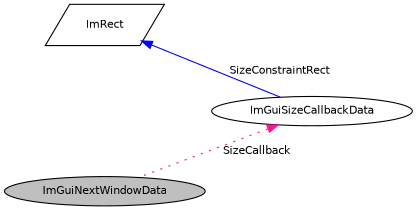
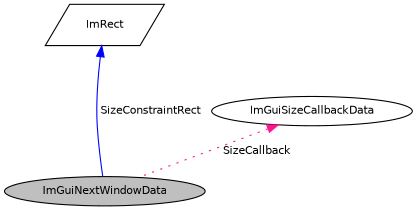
  digraph {
    node [color=black fillcolor=white fontname=Helvetica fontsize=10 shape=ellipse style=filled]
    edge [dir=back fontname=Helvetica fontsize=10 labelfontname=Helvetica labelfontsize=10]
    n1 [fillcolor=grey75 fontcolor=black height=0.2 label=ImGuiNextWindowData width=0.4]
    n2 [height=0.2 label=ImRect shape=parallelogram width=0.4]
    n3 [height=0.2 label=ImGuiSizeCallbackData width=0.4]
-   n2 -> n3 [color=blue label=" SizeConstraintRect" style=solid]
+   n2 -> n1 [color=blue label=" SizeConstraintRect" style=solid]
    n3 -> n1 [color=deeppink label=" SizeCallback" style=dotted]
  }
